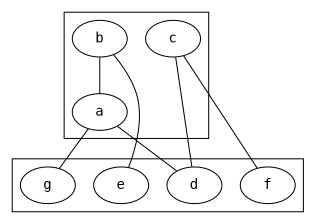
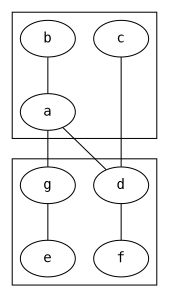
  graph {
    fontname="DejaVu Sans Mono"
    node [fontname="DejaVu Sans Mono"]
    edge [fontname="DejaVu Sans Mono"]
    d
    e
    f
    g
    a
    b
    c
    subgraph cluster_1 {
      d
      e
      f
      g
    }
    subgraph cluster_2 {
      a
      b
      c
    }
    a -- d
    a -- g
-   b -- e
+   g -- e
    b -- a
    c -- d
-   c -- f
+   d -- f
  }
